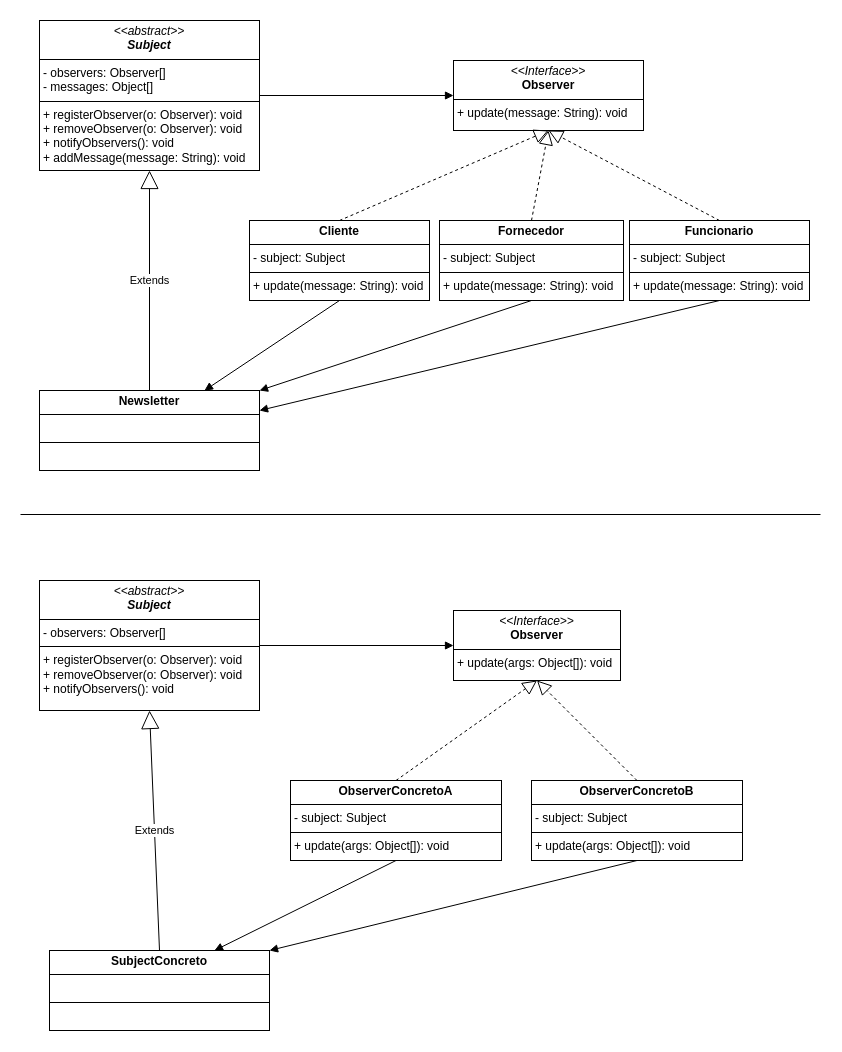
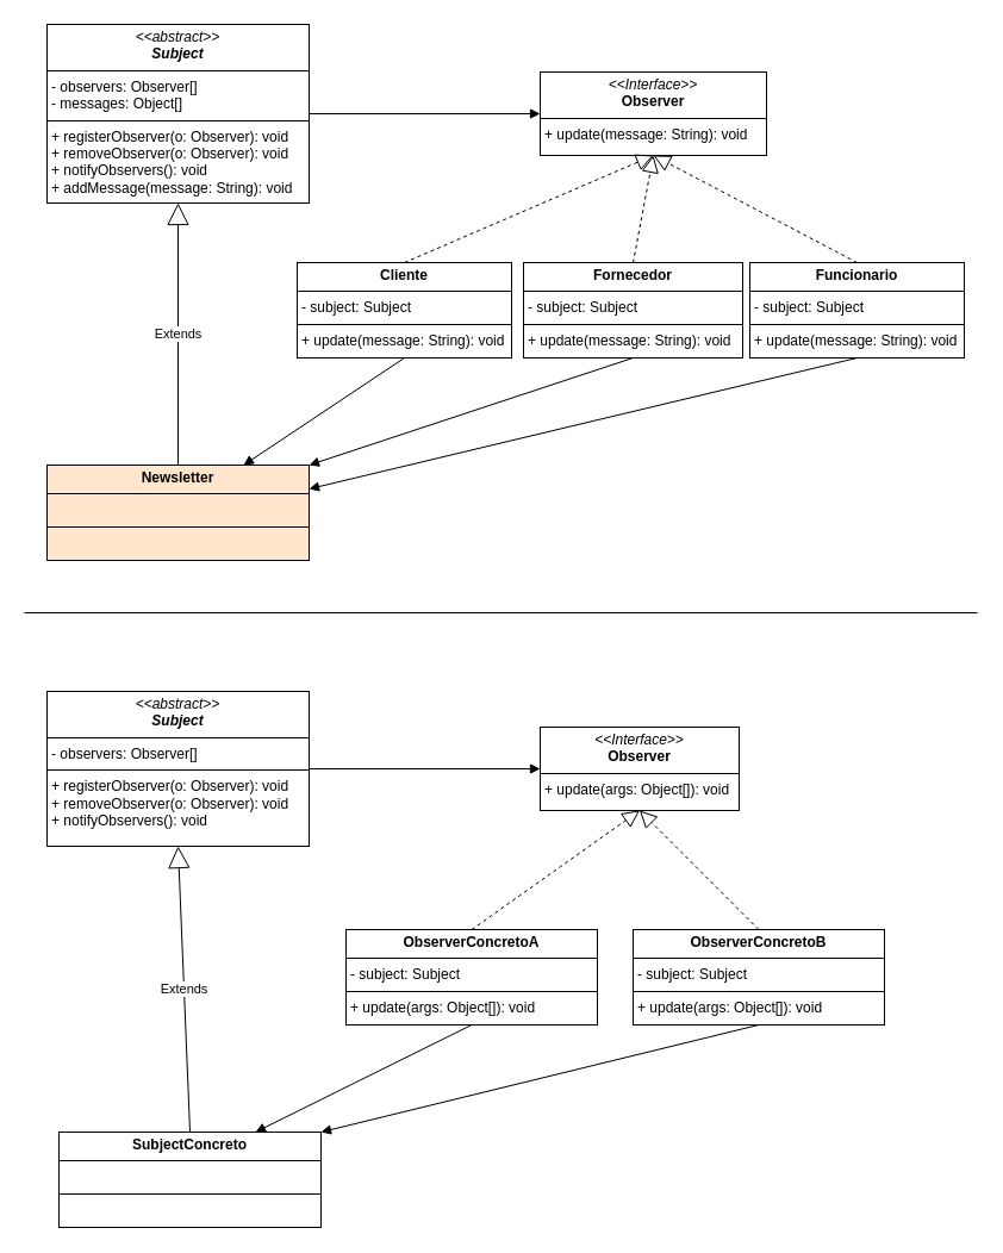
  <mxCell id="0" />
  <mxCell id="1" parent="0" />
- <mxCell id="2" value="&lt;p style=&quot;margin:0px;margin-top:4px;text-align:center;&quot;&gt;&lt;b&gt;Newsletter&lt;/b&gt;&lt;/p&gt;&lt;hr size=&quot;1&quot; style=&quot;border-style:solid;&quot;&gt;&lt;p style=&quot;margin:0px;margin-left:4px;&quot;&gt;&lt;br&gt;&lt;/p&gt;&lt;hr size=&quot;1&quot; style=&quot;border-style:solid;&quot;&gt;&lt;p style=&quot;margin: 0px 0px 0px 4px;&quot;&gt;&lt;br&gt;&lt;/p&gt;" style="verticalAlign=top;align=left;overflow=fill;html=1;whiteSpace=wrap;" vertex="1" parent="1"><mxGeometry x="39" y="390" width="220" height="80" as="geometry" /></mxCell>
+ <mxCell id="2" value="&lt;p style=&quot;margin:0px;margin-top:4px;text-align:center;&quot;&gt;&lt;b&gt;Newsletter&lt;/b&gt;&lt;/p&gt;&lt;hr size=&quot;1&quot; style=&quot;border-style:solid;&quot;&gt;&lt;p style=&quot;margin:0px;margin-left:4px;&quot;&gt;&lt;br&gt;&lt;/p&gt;&lt;hr size=&quot;1&quot; style=&quot;border-style:solid;&quot;&gt;&lt;p style=&quot;margin: 0px 0px 0px 4px;&quot;&gt;&lt;br&gt;&lt;/p&gt;" style="verticalAlign=top;align=left;overflow=fill;html=1;whiteSpace=wrap;fillColor=#ffe6cc;" vertex="1" parent="1"><mxGeometry x="39" y="390" width="220" height="80" as="geometry" /></mxCell>
  <mxCell id="3" value="&lt;p style=&quot;margin:0px;margin-top:4px;text-align:center;&quot;&gt;&lt;i&gt;&amp;lt;&amp;lt;Interface&amp;gt;&amp;gt;&lt;/i&gt;&lt;br&gt;&lt;b&gt;Observer&lt;/b&gt;&lt;/p&gt;&lt;hr size=&quot;1&quot; style=&quot;border-style:solid;&quot;&gt;&lt;p style=&quot;margin:0px;margin-left:4px;&quot;&gt;+ update(message: String): void&lt;/p&gt;" style="verticalAlign=top;align=left;overflow=fill;html=1;whiteSpace=wrap;" vertex="1" parent="1"><mxGeometry x="453" y="60" width="190" height="70" as="geometry" /></mxCell>
  <mxCell id="4" value="&lt;p style=&quot;margin:0px;margin-top:4px;text-align:center;&quot;&gt;&lt;b&gt;Cliente&lt;/b&gt;&lt;/p&gt;&lt;hr size=&quot;1&quot; style=&quot;border-style:solid;&quot;&gt;&lt;p style=&quot;margin:0px;margin-left:4px;&quot;&gt;- subject: Subject&lt;/p&gt;&lt;hr size=&quot;1&quot; style=&quot;border-style:solid;&quot;&gt;&lt;p style=&quot;margin:0px;margin-left:4px;&quot;&gt;+ update(message: String): void&lt;/p&gt;" style="verticalAlign=top;align=left;overflow=fill;html=1;whiteSpace=wrap;" vertex="1" parent="1"><mxGeometry x="249" y="220" width="180" height="80" as="geometry" /></mxCell>
  <mxCell id="5" value="&lt;p style=&quot;margin:0px;margin-top:4px;text-align:center;&quot;&gt;&lt;b&gt;Fornecedor&lt;/b&gt;&lt;/p&gt;&lt;hr size=&quot;1&quot; style=&quot;border-style:solid;&quot;&gt;&lt;p style=&quot;margin:0px;margin-left:4px;&quot;&gt;- subject: Subject&lt;/p&gt;&lt;hr size=&quot;1&quot; style=&quot;border-style:solid;&quot;&gt;&lt;p style=&quot;margin:0px;margin-left:4px;&quot;&gt;+ update(message: String): void&lt;/p&gt;" style="verticalAlign=top;align=left;overflow=fill;html=1;whiteSpace=wrap;" vertex="1" parent="1"><mxGeometry x="439" y="220" width="184" height="80" as="geometry" /></mxCell>
  <mxCell id="6" value="&lt;p style=&quot;margin:0px;margin-top:4px;text-align:center;&quot;&gt;&lt;b&gt;Funcionario&lt;/b&gt;&lt;/p&gt;&lt;hr size=&quot;1&quot; style=&quot;border-style:solid;&quot;&gt;&lt;p style=&quot;margin:0px;margin-left:4px;&quot;&gt;- subject: Subject&lt;/p&gt;&lt;hr size=&quot;1&quot; style=&quot;border-style:solid;&quot;&gt;&lt;p style=&quot;margin:0px;margin-left:4px;&quot;&gt;+ update(message: String): void&lt;/p&gt;" style="verticalAlign=top;align=left;overflow=fill;html=1;whiteSpace=wrap;" vertex="1" parent="1"><mxGeometry x="629" y="220" width="180" height="80" as="geometry" /></mxCell>
  <mxCell id="7" value="" style="endArrow=block;dashed=1;endFill=0;endSize=12;html=1;rounded=0;exitX=0.5;exitY=0;exitDx=0;exitDy=0;entryX=0.5;entryY=1;entryDx=0;entryDy=0;" edge="1" parent="1" source="4" target="3"><mxGeometry width="160" relative="1" as="geometry"><mxPoint x="149" y="300" as="sourcePoint" /><mxPoint x="149" y="190" as="targetPoint" /></mxGeometry></mxCell>
  <mxCell id="8" value="" style="endArrow=block;dashed=1;endFill=0;endSize=12;html=1;rounded=0;exitX=0.5;exitY=0;exitDx=0;exitDy=0;entryX=0.5;entryY=1;entryDx=0;entryDy=0;" edge="1" parent="1" source="5" target="3"><mxGeometry width="160" relative="1" as="geometry"><mxPoint x="599" y="540" as="sourcePoint" /><mxPoint x="854" y="380" as="targetPoint" /></mxGeometry></mxCell>
  <mxCell id="9" value="" style="endArrow=block;dashed=1;endFill=0;endSize=12;html=1;rounded=0;exitX=0.5;exitY=0;exitDx=0;exitDy=0;entryX=0.5;entryY=1;entryDx=0;entryDy=0;" edge="1" parent="1" source="6" target="3"><mxGeometry width="160" relative="1" as="geometry"><mxPoint x="729" y="420" as="sourcePoint" /><mxPoint x="509" y="320" as="targetPoint" /></mxGeometry></mxCell>
  <mxCell id="10" value="" style="html=1;verticalAlign=bottom;endArrow=block;curved=0;rounded=0;exitX=1;exitY=0.5;exitDx=0;exitDy=0;entryX=0;entryY=0.5;entryDx=0;entryDy=0;" edge="1" parent="1" source="14" target="3"><mxGeometry width="80" relative="1" as="geometry"><mxPoint x="259" y="85" as="sourcePoint" /><mxPoint x="551" y="100" as="targetPoint" /></mxGeometry></mxCell>
  <mxCell id="11" value="" style="html=1;verticalAlign=bottom;endArrow=block;curved=0;rounded=0;exitX=0.5;exitY=1;exitDx=0;exitDy=0;entryX=0.75;entryY=0;entryDx=0;entryDy=0;" edge="1" parent="1" source="4" target="2"><mxGeometry width="80" relative="1" as="geometry"><mxPoint x="389" y="80" as="sourcePoint" /><mxPoint x="583" y="80" as="targetPoint" /></mxGeometry></mxCell>
  <mxCell id="12" value="" style="html=1;verticalAlign=bottom;endArrow=block;curved=0;rounded=0;exitX=0.5;exitY=1;exitDx=0;exitDy=0;entryX=1;entryY=0;entryDx=0;entryDy=0;" edge="1" parent="1" source="5" target="2"><mxGeometry width="80" relative="1" as="geometry"><mxPoint x="396" y="330" as="sourcePoint" /><mxPoint x="289" y="390" as="targetPoint" /></mxGeometry></mxCell>
  <mxCell id="13" value="" style="html=1;verticalAlign=bottom;endArrow=block;curved=0;rounded=0;exitX=0.5;exitY=1;exitDx=0;exitDy=0;entryX=1;entryY=0.25;entryDx=0;entryDy=0;" edge="1" parent="1" source="6" target="2"><mxGeometry width="80" relative="1" as="geometry"><mxPoint x="730" y="360" as="sourcePoint" /><mxPoint x="449" y="420" as="targetPoint" /></mxGeometry></mxCell>
  <mxCell id="14" value="&lt;p style=&quot;margin:0px;margin-top:4px;text-align:center;&quot;&gt;&lt;i&gt;&amp;lt;&amp;lt;abstract&amp;gt;&amp;gt;&lt;/i&gt;&lt;br&gt;&lt;b&gt;&lt;i&gt;Subject&lt;/i&gt;&lt;/b&gt;&lt;/p&gt;&lt;hr size=&quot;1&quot; style=&quot;border-style:solid;&quot;&gt;&lt;p style=&quot;margin: 0px 0px 0px 4px;&quot;&gt;- observers: Observer[]&lt;/p&gt;&lt;p style=&quot;margin: 0px 0px 0px 4px;&quot;&gt;- messages: Object[]&lt;/p&gt;&lt;hr size=&quot;1&quot; style=&quot;border-style:solid;&quot;&gt;&lt;p style=&quot;margin: 0px 0px 0px 4px;&quot;&gt;+ registerObserver(o: Observer): void&lt;br&gt;+ removeObserver(o: Observer): void&lt;/p&gt;&lt;p style=&quot;margin: 0px 0px 0px 4px;&quot;&gt;+ notifyObservers(): void&lt;/p&gt;&lt;p style=&quot;margin: 0px 0px 0px 4px;&quot;&gt;+ addMessage(message: String): void&lt;/p&gt;" style="verticalAlign=top;align=left;overflow=fill;html=1;whiteSpace=wrap;" vertex="1" parent="1"><mxGeometry x="39" y="20" width="220" height="150" as="geometry" /></mxCell>
  <mxCell id="15" value="Extends" style="endArrow=block;endSize=16;endFill=0;html=1;rounded=0;exitX=0.5;exitY=0;exitDx=0;exitDy=0;entryX=0.5;entryY=1;entryDx=0;entryDy=0;" edge="1" parent="1" source="2" target="14"><mxGeometry width="160" relative="1" as="geometry"><mxPoint x="839" y="380" as="sourcePoint" /><mxPoint x="999" y="380" as="targetPoint" /></mxGeometry></mxCell>
  <mxCell id="16" value="" style="line;strokeWidth=1;fillColor=none;align=left;verticalAlign=middle;spacingTop=-1;spacingLeft=3;spacingRight=3;rotatable=0;labelPosition=right;points=[];portConstraint=eastwest;strokeColor=inherit;" vertex="1" parent="1"><mxGeometry x="20" y="510" width="800" height="8" as="geometry" /></mxCell>
  <mxCell id="17" value="&lt;p style=&quot;margin:0px;margin-top:4px;text-align:center;&quot;&gt;&lt;b&gt;SubjectConcreto&lt;/b&gt;&lt;/p&gt;&lt;hr size=&quot;1&quot; style=&quot;border-style:solid;&quot;&gt;&lt;p style=&quot;margin:0px;margin-left:4px;&quot;&gt;&lt;br&gt;&lt;/p&gt;&lt;hr size=&quot;1&quot; style=&quot;border-style:solid;&quot;&gt;&lt;p style=&quot;margin: 0px 0px 0px 4px;&quot;&gt;&lt;br&gt;&lt;/p&gt;" style="verticalAlign=top;align=left;overflow=fill;html=1;whiteSpace=wrap;" vertex="1" parent="1"><mxGeometry x="49" y="950" width="220" height="80" as="geometry" /></mxCell>
  <mxCell id="18" value="&lt;p style=&quot;margin:0px;margin-top:4px;text-align:center;&quot;&gt;&lt;i&gt;&amp;lt;&amp;lt;Interface&amp;gt;&amp;gt;&lt;/i&gt;&lt;br&gt;&lt;b&gt;Observer&lt;/b&gt;&lt;/p&gt;&lt;hr size=&quot;1&quot; style=&quot;border-style:solid;&quot;&gt;&lt;p style=&quot;margin:0px;margin-left:4px;&quot;&gt;+ update(args: Object[]): void&lt;/p&gt;" style="verticalAlign=top;align=left;overflow=fill;html=1;whiteSpace=wrap;" vertex="1" parent="1"><mxGeometry x="453" y="610" width="167" height="70" as="geometry" /></mxCell>
  <mxCell id="19" value="&lt;p style=&quot;margin:0px;margin-top:4px;text-align:center;&quot;&gt;&lt;b&gt;ObserverConcretoA&lt;/b&gt;&lt;/p&gt;&lt;hr size=&quot;1&quot; style=&quot;border-style:solid;&quot;&gt;&lt;p style=&quot;margin:0px;margin-left:4px;&quot;&gt;- subject: Subject&lt;/p&gt;&lt;hr size=&quot;1&quot; style=&quot;border-style:solid;&quot;&gt;&lt;p style=&quot;margin:0px;margin-left:4px;&quot;&gt;+ update(args: Object[]): void&lt;/p&gt;" style="verticalAlign=top;align=left;overflow=fill;html=1;whiteSpace=wrap;" vertex="1" parent="1"><mxGeometry x="290" y="780" width="211" height="80" as="geometry" /></mxCell>
  <mxCell id="20" value="&lt;p style=&quot;margin:0px;margin-top:4px;text-align:center;&quot;&gt;&lt;b&gt;ObserverConcretoB&lt;/b&gt;&lt;/p&gt;&lt;hr size=&quot;1&quot; style=&quot;border-style:solid;&quot;&gt;&lt;p style=&quot;margin:0px;margin-left:4px;&quot;&gt;- subject: Subject&lt;/p&gt;&lt;hr size=&quot;1&quot; style=&quot;border-style:solid;&quot;&gt;&lt;p style=&quot;margin:0px;margin-left:4px;&quot;&gt;+ update(args: Object[]): void&lt;/p&gt;" style="verticalAlign=top;align=left;overflow=fill;html=1;whiteSpace=wrap;" vertex="1" parent="1"><mxGeometry x="531" y="780" width="211" height="80" as="geometry" /></mxCell>
  <mxCell id="21" value="" style="endArrow=block;dashed=1;endFill=0;endSize=12;html=1;rounded=0;exitX=0.5;exitY=0;exitDx=0;exitDy=0;entryX=0.5;entryY=1;entryDx=0;entryDy=0;" edge="1" parent="1" source="19" target="18"><mxGeometry width="160" relative="1" as="geometry"><mxPoint x="149" y="860" as="sourcePoint" /><mxPoint x="149" y="750" as="targetPoint" /></mxGeometry></mxCell>
  <mxCell id="22" value="" style="endArrow=block;dashed=1;endFill=0;endSize=12;html=1;rounded=0;exitX=0.5;exitY=0;exitDx=0;exitDy=0;entryX=0.5;entryY=1;entryDx=0;entryDy=0;" edge="1" parent="1" source="20" target="18"><mxGeometry width="160" relative="1" as="geometry"><mxPoint x="599" y="1100" as="sourcePoint" /><mxPoint x="854" y="940" as="targetPoint" /></mxGeometry></mxCell>
  <mxCell id="23" value="" style="html=1;verticalAlign=bottom;endArrow=block;curved=0;rounded=0;exitX=1;exitY=0.5;exitDx=0;exitDy=0;entryX=0;entryY=0.5;entryDx=0;entryDy=0;" edge="1" parent="1" source="26" target="18"><mxGeometry width="80" relative="1" as="geometry"><mxPoint x="259" y="645" as="sourcePoint" /><mxPoint x="551" y="660" as="targetPoint" /></mxGeometry></mxCell>
  <mxCell id="24" value="" style="html=1;verticalAlign=bottom;endArrow=block;curved=0;rounded=0;exitX=0.5;exitY=1;exitDx=0;exitDy=0;entryX=0.75;entryY=0;entryDx=0;entryDy=0;" edge="1" parent="1" source="19" target="17"><mxGeometry width="80" relative="1" as="geometry"><mxPoint x="389" y="640" as="sourcePoint" /><mxPoint x="583" y="640" as="targetPoint" /></mxGeometry></mxCell>
  <mxCell id="25" value="" style="html=1;verticalAlign=bottom;endArrow=block;curved=0;rounded=0;exitX=0.5;exitY=1;exitDx=0;exitDy=0;entryX=1;entryY=0;entryDx=0;entryDy=0;" edge="1" parent="1" source="20" target="17"><mxGeometry width="80" relative="1" as="geometry"><mxPoint x="396" y="890" as="sourcePoint" /><mxPoint x="289" y="950" as="targetPoint" /></mxGeometry></mxCell>
  <mxCell id="26" value="&lt;p style=&quot;margin:0px;margin-top:4px;text-align:center;&quot;&gt;&lt;i&gt;&amp;lt;&amp;lt;abstract&amp;gt;&amp;gt;&lt;/i&gt;&lt;br&gt;&lt;b&gt;&lt;i&gt;Subject&lt;/i&gt;&lt;/b&gt;&lt;/p&gt;&lt;hr size=&quot;1&quot; style=&quot;border-style:solid;&quot;&gt;&lt;p style=&quot;margin: 0px 0px 0px 4px;&quot;&gt;- observers: Observer[]&lt;br&gt;&lt;/p&gt;&lt;hr size=&quot;1&quot; style=&quot;border-style:solid;&quot;&gt;&lt;p style=&quot;margin: 0px 0px 0px 4px;&quot;&gt;+ registerObserver(o: Observer): void&lt;br&gt;+ removeObserver(o: Observer): void&lt;/p&gt;&lt;p style=&quot;margin: 0px 0px 0px 4px;&quot;&gt;+ notifyObservers(): void&lt;/p&gt;" style="verticalAlign=top;align=left;overflow=fill;html=1;whiteSpace=wrap;" vertex="1" parent="1"><mxGeometry x="39" y="580" width="220" height="130" as="geometry" /></mxCell>
  <mxCell id="27" value="Extends" style="endArrow=block;endSize=16;endFill=0;html=1;rounded=0;exitX=0.5;exitY=0;exitDx=0;exitDy=0;entryX=0.5;entryY=1;entryDx=0;entryDy=0;" edge="1" parent="1" source="17" target="26"><mxGeometry width="160" relative="1" as="geometry"><mxPoint x="839" y="940" as="sourcePoint" /><mxPoint x="999" y="940" as="targetPoint" /></mxGeometry></mxCell>
